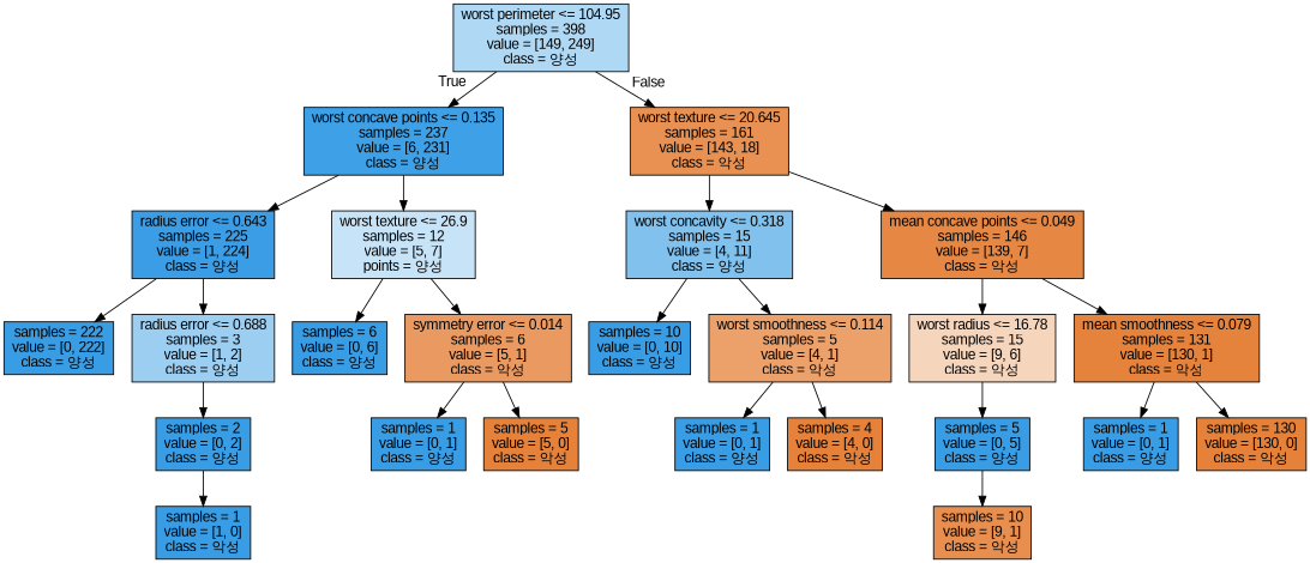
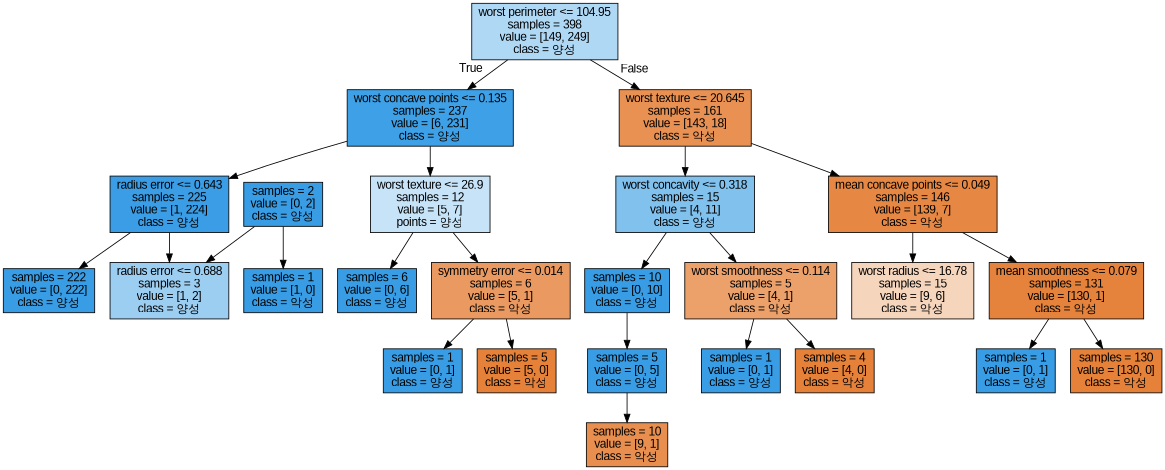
  digraph {
    fontname="Liberation Sans"
    node [color=black fillcolor="#399de5" fontname="Liberation Sans" shape=box style=filled]
    edge [fontname="Liberation Sans"]
    n1 [fillcolor="#afd8f5" label="worst perimeter <= 104.95\nsamples = 398\nvalue = [149, 249]\nclass = 양성"]
    n2 [fillcolor="#3ea0e6" label="worst concave points <= 0.135\nsamples = 237\nvalue = [6, 231]\nclass = 양성"]
    n3 [fillcolor="#e89152" label="worst texture <= 20.645\nsamples = 161\nvalue = [143, 18]\nclass = 악성"]
    n4 [fillcolor="#3a9de5" label="radius error <= 0.643\nsamples = 225\nvalue = [1, 224]\nclass = 양성"]
    n5 [fillcolor="#c6e3f8" label="worst texture <= 26.9\nsamples = 12\nvalue = [5, 7]\npoints = 양성"]
    n6 [fillcolor="#81c1ee" label="worst concavity <= 0.318\nsamples = 15\nvalue = [4, 11]\nclass = 양성"]
    n7 [fillcolor="#e68743" label="mean concave points <= 0.049\nsamples = 146\nvalue = [139, 7]\nclass = 악성"]
    n8 [label="samples = 222\nvalue = [0, 222]\nclass = 양성"]
    n9 [fillcolor="#9ccef2" label="radius error <= 0.688\nsamples = 3\nvalue = [1, 2]\nclass = 양성"]
    n10 [label="samples = 6\nvalue = [0, 6]\nclass = 양성"]
    n11 [fillcolor="#ea9a61" label="symmetry error <= 0.014\nsamples = 6\nvalue = [5, 1]\nclass = 악성"]
    n12 [label="samples = 2\nvalue = [0, 2]\nclass = 양성"]
    n13 [label="samples = 1\nvalue = [1, 0]\nclass = 악성"]
    n14 [label="samples = 1\nvalue = [0, 1]\nclass = 양성"]
    n15 [fillcolor="#e58139" label="samples = 5\nvalue = [5, 0]\nclass = 악성"]
    n16 [label="samples = 10\nvalue = [0, 10]\nclass = 양성"]
    n17 [fillcolor="#eca06a" label="worst smoothness <= 0.114\nsamples = 5\nvalue = [4, 1]\nclass = 악성"]
    n18 [fillcolor="#f6d5bd" label="worst radius <= 16.78\nsamples = 15\nvalue = [9, 6]\nclass = 악성"]
    n19 [fillcolor="#e5823b" label="mean smoothness <= 0.079\nsamples = 131\nvalue = [130, 1]\nclass = 악성"]
    n20 [label="samples = 1\nvalue = [0, 1]\nclass = 양성"]
    n21 [fillcolor="#e58139" label="samples = 4\nvalue = [4, 0]\nclass = 악성"]
    n22 [label="samples = 5\nvalue = [0, 5]\nclass = 양성"]
    n23 [label="samples = 1\nvalue = [0, 1]\nclass = 양성"]
    n24 [fillcolor="#e58139" label="samples = 130\nvalue = [130, 0]\nclass = 악성"]
    n25 [fillcolor="#e88f4f" label="samples = 10\nvalue = [9, 1]\nclass = 악성"]
    n1 -> n2 [headlabel=True labelangle=45 labeldistance=2.5]
    n1 -> n3 [headlabel=False labelangle=-45 labeldistance=2.5]
    n2 -> n4
    n2 -> n5
    n3 -> n6
    n3 -> n7
    n4 -> n8
    n4 -> n9
    n5 -> n10
    n5 -> n11
    n6 -> n16
    n6 -> n17
    n7 -> n18
    n7 -> n19
-   n9 -> n12
+   n12 -> n9
    n11 -> n14
    n11 -> n15
    n12 -> n13
    n17 -> n20
    n17 -> n21
-   n18 -> n22
+   n16 -> n22
    n19 -> n23
    n19 -> n24
    n22 -> n25
  }
